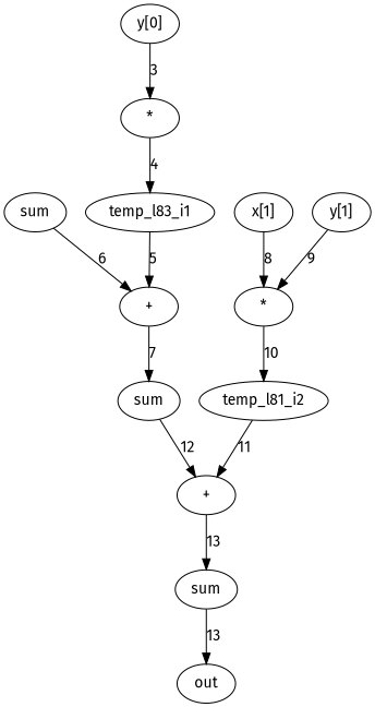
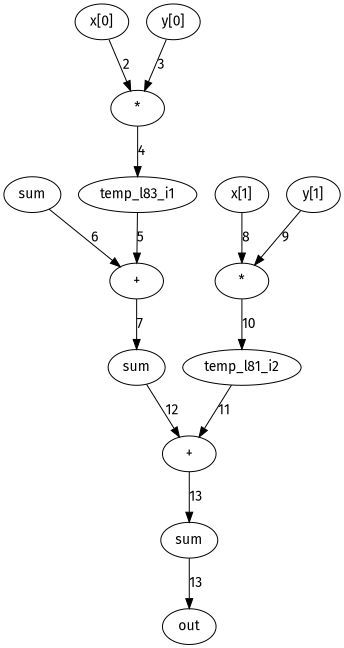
  digraph {
    fontname="Fira Sans"
    node [att1=var att2=loc att3=int fontname="Fira Sans"]
    edge [fontname="Fira Sans" ord=13]
    n1 [label=sum]
    n2 [att1=op label="+" att2="" att3=""]
    n3 [label=sum]
+   n4 [att2=inte att3=short label="x[0]"]
    n5 [att1=op label="*" att2="" att3=""]
    n6 [label=temp_l83_i1]
    n7 [att2=inte att3=short label="y[0]"]
    n8 [att1=op label="+" att2="" att3=""]
    n9 [label=sum]
    n10 [att2=inte att3=short label="x[1]"]
    n11 [att1=op label="*" att2="" att3=""]
    n12 [label=temp_l81_i2]
    n13 [att2=inte att3=short label="y[1]"]
    n14 [att2=inte label=out]
    n1 -> n2 [label=6 ord=6]
    n2 -> n3 [label=7 ord=7]
    n3 -> n8 [label=12 ord=12]
+   n4 -> n5 [label=2 ord=2]
    n5 -> n6 [label=4 ord=4]
    n6 -> n2 [label=5 ord=5]
    n7 -> n5 [label=3 ord=3]
    n8 -> n9 [label=13]
    n9 -> n14 [label=13]
    n10 -> n11 [label=8 ord=8]
    n11 -> n12 [label=10 ord=10]
    n12 -> n8 [label=11 ord=11]
    n13 -> n11 [label=9 ord=9]
  }
